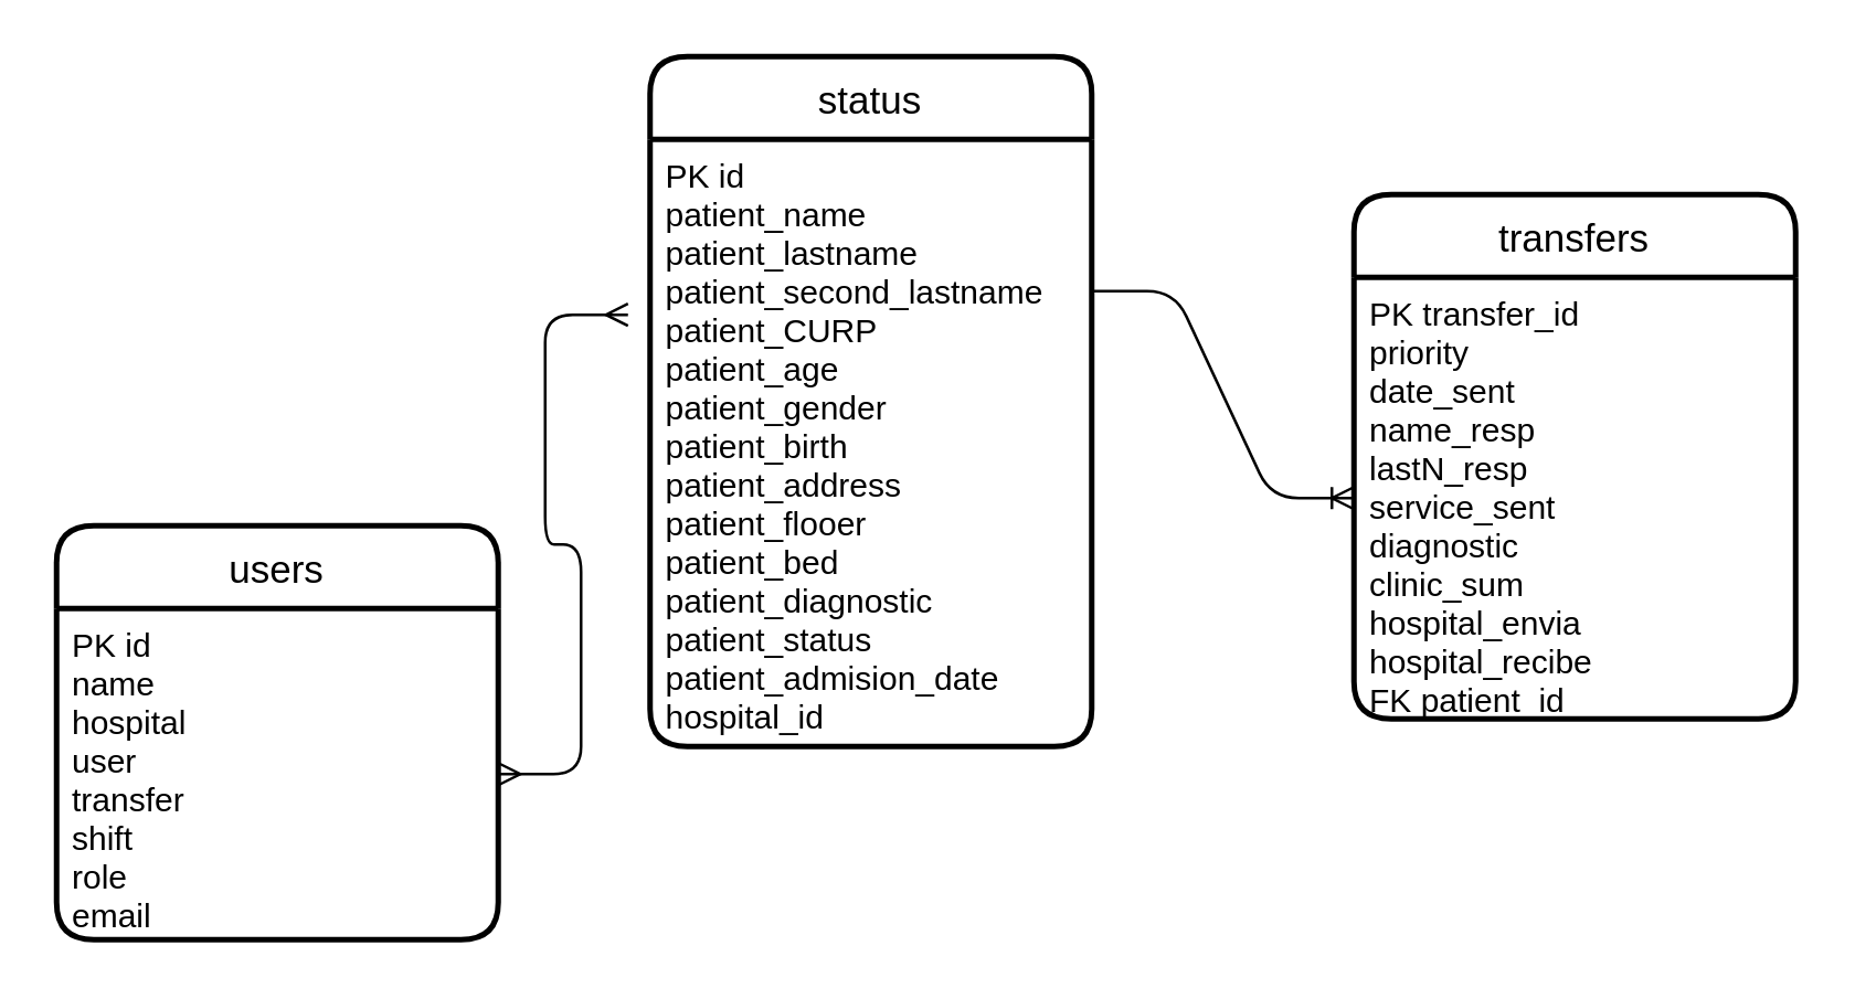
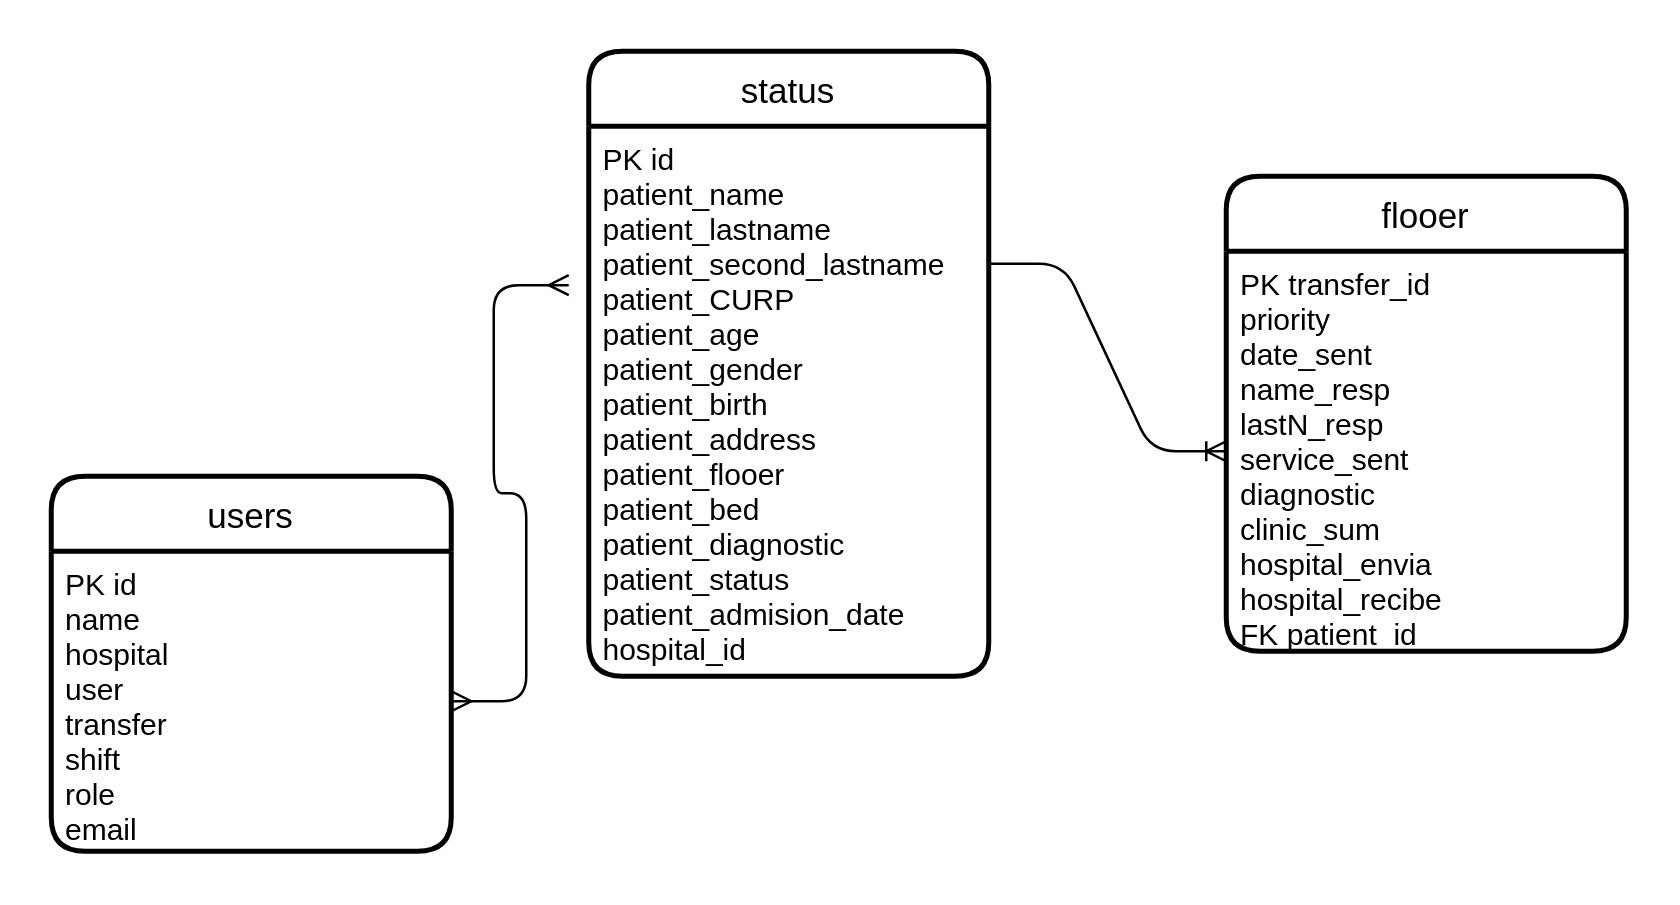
  <mxCell id="0" />
  <mxCell id="1" parent="0" />
  <mxCell id="2" value="status" style="swimlane;childLayout=stackLayout;horizontal=1;startSize=30;horizontalStack=0;rounded=1;fontSize=14;fontStyle=0;strokeWidth=2;resizeParent=0;resizeLast=1;shadow=0;dashed=0;align=center;" vertex="1" parent="1"><mxGeometry x="235" y="20" width="160" height="250" as="geometry"><mxRectangle x="340" y="180" width="70" height="30" as="alternateBounds" /></mxGeometry></mxCell>
  <mxCell id="3" value="PK id&#10;patient_name&#10;patient_lastname&#10;patient_second_lastname&#10;patient_CURP&#10;patient_age&#10;patient_gender&#10;patient_birth&#10;patient_address&#10;patient_flooer&#10;patient_bed&#10;patient_diagnostic&#10;patient_status&#10;patient_admision_date&#10;hospital_id" style="align=left;strokeColor=none;fillColor=none;spacingLeft=4;fontSize=12;verticalAlign=top;resizable=0;rotatable=0;part=1;" vertex="1" parent="2"><mxGeometry y="30" width="160" height="220" as="geometry" /></mxCell>
  <mxCell id="4" value="" style="edgeStyle=entityRelationEdgeStyle;fontSize=12;html=1;endArrow=ERmany;startArrow=ERmany;entryX=-0.05;entryY=0.289;entryDx=0;entryDy=0;entryPerimeter=0;exitX=1;exitY=0.5;exitDx=0;exitDy=0;" edge="1" parent="1" source="6" target="3"><mxGeometry width="100" height="100" relative="1" as="geometry"><mxPoint x="180" y="120" as="sourcePoint" /><mxPoint x="270" y="100" as="targetPoint" /></mxGeometry></mxCell>
  <mxCell id="5" value="users" style="swimlane;childLayout=stackLayout;horizontal=1;startSize=30;horizontalStack=0;rounded=1;fontSize=14;fontStyle=0;strokeWidth=2;resizeParent=0;resizeLast=1;shadow=0;dashed=0;align=center;" vertex="1" parent="1"><mxGeometry x="20" y="190" width="160" height="150" as="geometry" /></mxCell>
  <mxCell id="6" value="PK id &#10;name&#10;hospital&#10;user&#10;transfer&#10;shift&#10;role&#10;email&#10;" style="align=left;strokeColor=none;fillColor=none;spacingLeft=4;fontSize=12;verticalAlign=top;resizable=0;rotatable=0;part=1;" vertex="1" parent="5"><mxGeometry y="30" width="160" height="120" as="geometry" /></mxCell>
- <mxCell id="7" value="transfers" style="swimlane;childLayout=stackLayout;horizontal=1;startSize=30;horizontalStack=0;rounded=1;fontSize=14;fontStyle=0;strokeWidth=2;resizeParent=0;resizeLast=1;shadow=0;dashed=0;align=center;" vertex="1" parent="1"><mxGeometry x="490" y="70" width="160" height="190" as="geometry" /></mxCell>
+ <mxCell id="7" value="flooer" style="swimlane;childLayout=stackLayout;horizontal=1;startSize=30;horizontalStack=0;rounded=1;fontSize=14;fontStyle=0;strokeWidth=2;resizeParent=0;resizeLast=1;shadow=0;dashed=0;align=center;" vertex="1" parent="1"><mxGeometry x="490" y="70" width="160" height="190" as="geometry" /></mxCell>
  <mxCell id="8" value="PK transfer_id&#10;priority&#10;date_sent&#10;name_resp&#10;lastN_resp&#10;service_sent&#10;diagnostic&#10;clinic_sum&#10;hospital_envia&#10;hospital_recibe&#10;FK patient_id" style="align=left;strokeColor=none;fillColor=none;spacingLeft=4;fontSize=12;verticalAlign=top;resizable=0;rotatable=0;part=1;" vertex="1" parent="7"><mxGeometry y="30" width="160" height="160" as="geometry" /></mxCell>
  <mxCell id="9" value="" style="edgeStyle=entityRelationEdgeStyle;fontSize=12;html=1;endArrow=ERoneToMany;exitX=1;exitY=0.25;exitDx=0;exitDy=0;entryX=0;entryY=0.5;entryDx=0;entryDy=0;" edge="1" parent="1" source="3" target="8"><mxGeometry width="100" height="100" relative="1" as="geometry"><mxPoint x="340" y="260" as="sourcePoint" /><mxPoint x="440" y="160" as="targetPoint" /></mxGeometry></mxCell>
